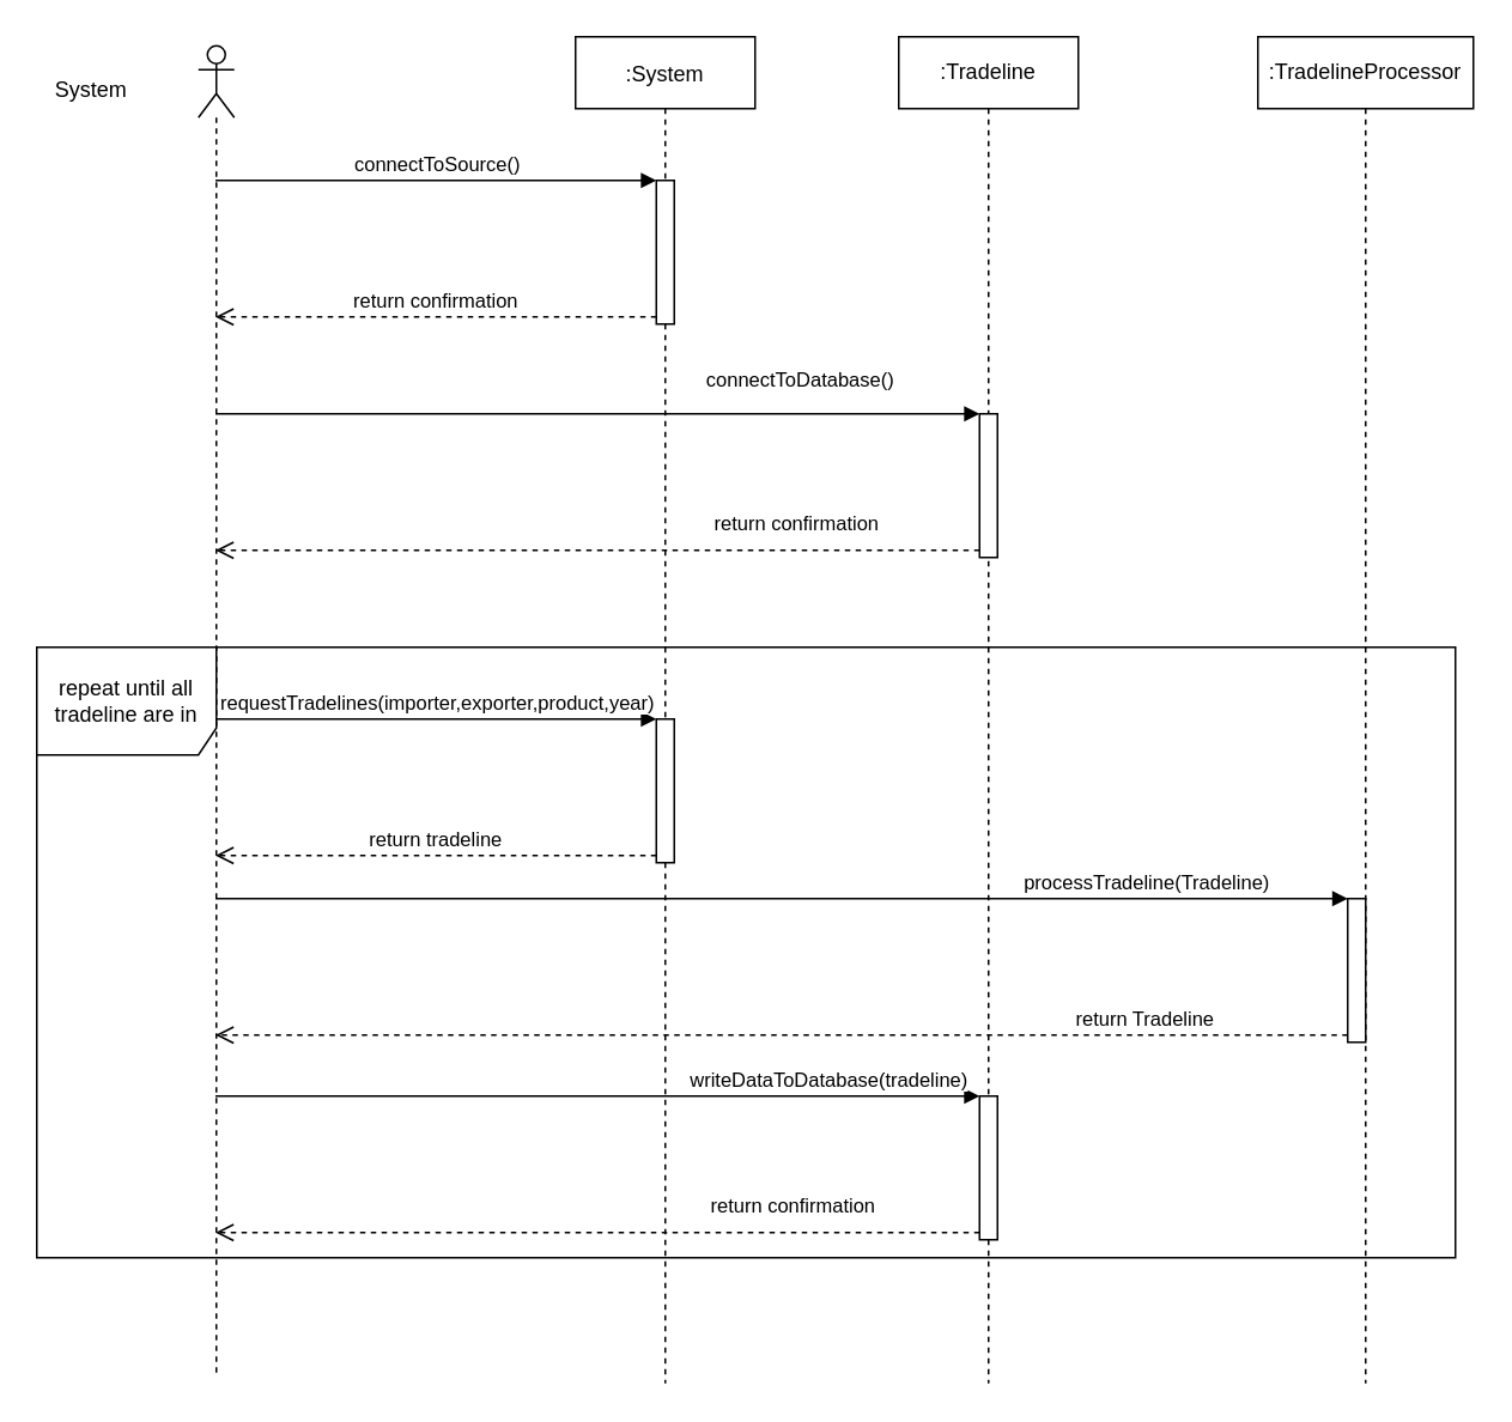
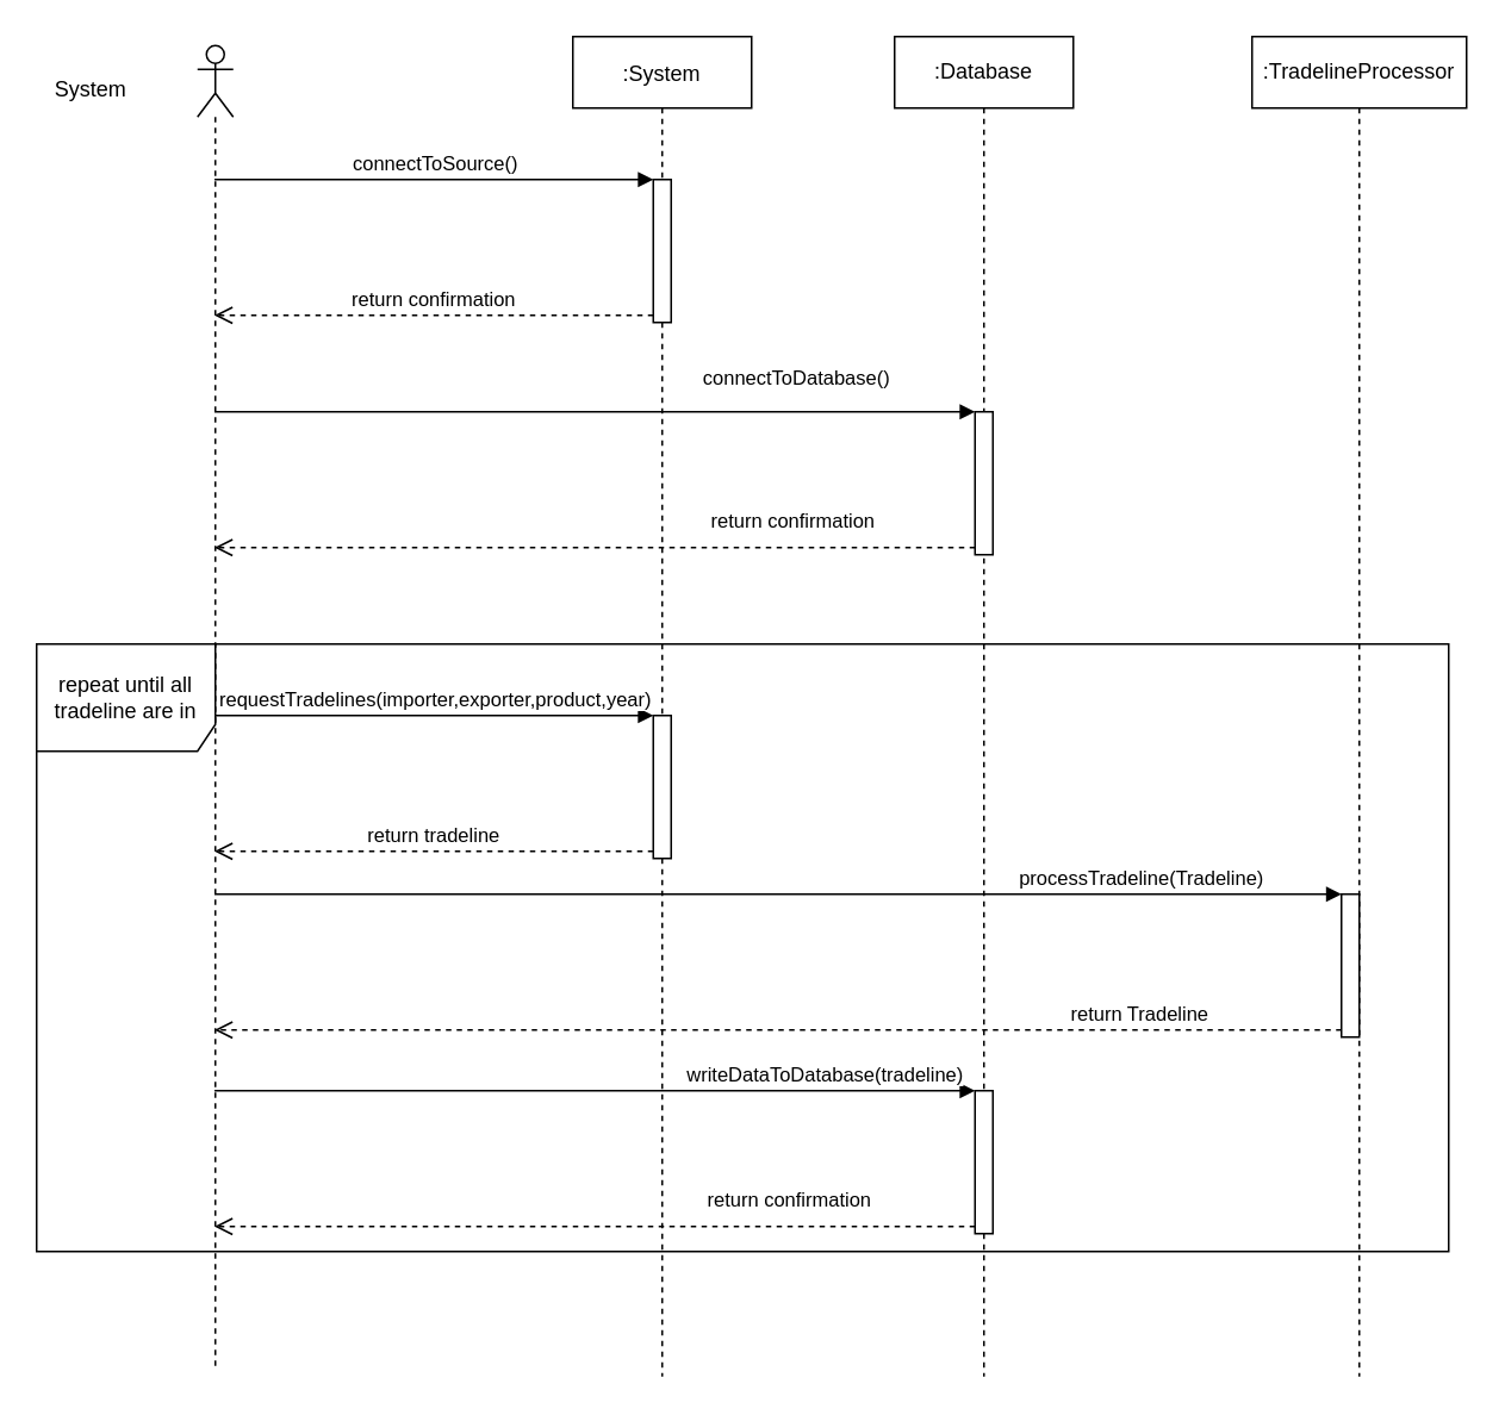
  <mxCell id="0" />
  <mxCell id="1" parent="0" />
  <mxCell id="2" value="repeat until all tradeline are in" style="shape=umlFrame;whiteSpace=wrap;html=1;width=100;height=60;" parent="1" vertex="1"><mxGeometry x="20" y="360" width="790" height="340" as="geometry" /></mxCell>
  <mxCell id="3" value=":System" style="shape=umlLifeline;perimeter=lifelinePerimeter;container=1;collapsible=0;recursiveResize=0;rounded=0;shadow=0;strokeWidth=1;" parent="1" vertex="1"><mxGeometry x="320" y="20" width="100" height="750" as="geometry" /></mxCell>
  <mxCell id="4" value="" style="html=1;points=[];perimeter=orthogonalPerimeter;" parent="3" vertex="1"><mxGeometry x="45" y="380" width="10" height="80" as="geometry" /></mxCell>
  <mxCell id="5" value="" style="html=1;points=[];perimeter=orthogonalPerimeter;" parent="3" vertex="1"><mxGeometry x="45" y="80" width="10" height="80" as="geometry" /></mxCell>
  <mxCell id="6" value="" style="shape=umlLifeline;participant=umlActor;perimeter=lifelinePerimeter;whiteSpace=wrap;html=1;container=1;collapsible=0;recursiveResize=0;verticalAlign=top;spacingTop=36;outlineConnect=0;size=40;" parent="1" vertex="1"><mxGeometry x="110" y="25" width="20" height="740" as="geometry" /></mxCell>
  <mxCell id="7" value="System" style="text;html=1;align=center;verticalAlign=middle;resizable=0;points=[];autosize=1;" parent="1" vertex="1"><mxGeometry x="20" y="40" width="60" height="20" as="geometry" /></mxCell>
- <mxCell id="8" value=":Tradeline" style="shape=umlLifeline;perimeter=lifelinePerimeter;whiteSpace=wrap;html=1;container=1;collapsible=0;recursiveResize=0;outlineConnect=0;" parent="1" vertex="1"><mxGeometry x="500" y="20" width="100" height="750" as="geometry" /></mxCell>
+ <mxCell id="8" value=":Database" style="shape=umlLifeline;perimeter=lifelinePerimeter;whiteSpace=wrap;html=1;container=1;collapsible=0;recursiveResize=0;outlineConnect=0;" parent="1" vertex="1"><mxGeometry x="500" y="20" width="100" height="750" as="geometry" /></mxCell>
  <mxCell id="9" value="" style="html=1;points=[];perimeter=orthogonalPerimeter;" parent="8" vertex="1"><mxGeometry x="45" y="590" width="10" height="80" as="geometry" /></mxCell>
  <mxCell id="10" value="" style="html=1;points=[];perimeter=orthogonalPerimeter;" parent="8" vertex="1"><mxGeometry x="45" y="210" width="10" height="80" as="geometry" /></mxCell>
  <mxCell id="11" value="requestTradelines(importer,exporter,product,year)" style="html=1;verticalAlign=bottom;endArrow=block;entryX=0;entryY=0;" parent="1" target="4" edge="1" source="6"><mxGeometry relative="1" as="geometry"><mxPoint x="189.5" y="400" as="sourcePoint" /></mxGeometry></mxCell>
  <mxCell id="12" value="return tradeline" style="html=1;verticalAlign=bottom;endArrow=open;dashed=1;endSize=8;exitX=0;exitY=0.95;" parent="1" source="4" edge="1" target="6"><mxGeometry relative="1" as="geometry"><mxPoint x="189.5" y="476" as="targetPoint" /></mxGeometry></mxCell>
  <mxCell id="13" value="writeDataToDatabase(tradeline)" style="html=1;verticalAlign=bottom;endArrow=block;entryX=0;entryY=0;" parent="1" target="9" edge="1" source="6"><mxGeometry x="0.601" relative="1" as="geometry"><mxPoint x="189.5" y="610" as="sourcePoint" /><mxPoint as="offset" /></mxGeometry></mxCell>
  <mxCell id="14" value="return confirmation" style="html=1;verticalAlign=bottom;endArrow=open;dashed=1;endSize=8;exitX=0;exitY=0.95;" parent="1" source="9" edge="1" target="6"><mxGeometry x="-0.513" y="-6" relative="1" as="geometry"><mxPoint x="189.5" y="686" as="targetPoint" /><mxPoint as="offset" /></mxGeometry></mxCell>
  <mxCell id="15" value="connectToSource()" style="html=1;verticalAlign=bottom;endArrow=block;entryX=0;entryY=0;" parent="1" source="6" target="5" edge="1"><mxGeometry relative="1" as="geometry"><mxPoint x="295" y="100" as="sourcePoint" /></mxGeometry></mxCell>
  <mxCell id="16" value="return confirmation" style="html=1;verticalAlign=bottom;endArrow=open;dashed=1;endSize=8;exitX=0;exitY=0.95;" parent="1" source="5" target="6" edge="1"><mxGeometry relative="1" as="geometry"><mxPoint x="295" y="176" as="targetPoint" /></mxGeometry></mxCell>
  <mxCell id="17" value="connectToDatabase()" style="html=1;verticalAlign=bottom;endArrow=block;entryX=0;entryY=0;" parent="1" source="6" target="10" edge="1"><mxGeometry x="0.522" y="10" relative="1" as="geometry"><mxPoint x="475" y="230" as="sourcePoint" /><mxPoint x="1" as="offset" /></mxGeometry></mxCell>
  <mxCell id="18" value="return confirmation" style="html=1;verticalAlign=bottom;endArrow=open;dashed=1;endSize=8;exitX=0;exitY=0.95;" parent="1" source="10" target="6" edge="1"><mxGeometry x="-0.522" y="-6" relative="1" as="geometry"><mxPoint x="475" y="306" as="targetPoint" /><mxPoint as="offset" /></mxGeometry></mxCell>
  <mxCell id="19" value=":TradelineProcessor" style="shape=umlLifeline;perimeter=lifelinePerimeter;whiteSpace=wrap;html=1;container=1;collapsible=0;recursiveResize=0;outlineConnect=0;" vertex="1" parent="1"><mxGeometry x="700" y="20" width="120" height="750" as="geometry" /></mxCell>
  <mxCell id="20" value="" style="html=1;points=[];perimeter=orthogonalPerimeter;" vertex="1" parent="19"><mxGeometry x="50" y="480" width="10" height="80" as="geometry" /></mxCell>
  <mxCell id="21" value="&lt;span style=&quot;text-align: left&quot;&gt;processTradeline(Tradeline)&lt;/span&gt;" style="html=1;verticalAlign=bottom;endArrow=block;entryX=0;entryY=0;" edge="1" target="20" parent="1" source="6"><mxGeometry x="0.643" relative="1" as="geometry"><mxPoint x="680" y="500" as="sourcePoint" /><mxPoint as="offset" /></mxGeometry></mxCell>
  <mxCell id="22" value="return Tradeline" style="html=1;verticalAlign=bottom;endArrow=open;dashed=1;endSize=8;exitX=0;exitY=0.95;" edge="1" source="20" parent="1" target="6"><mxGeometry x="-0.643" relative="1" as="geometry"><mxPoint x="680" y="576" as="targetPoint" /><mxPoint as="offset" /></mxGeometry></mxCell>
